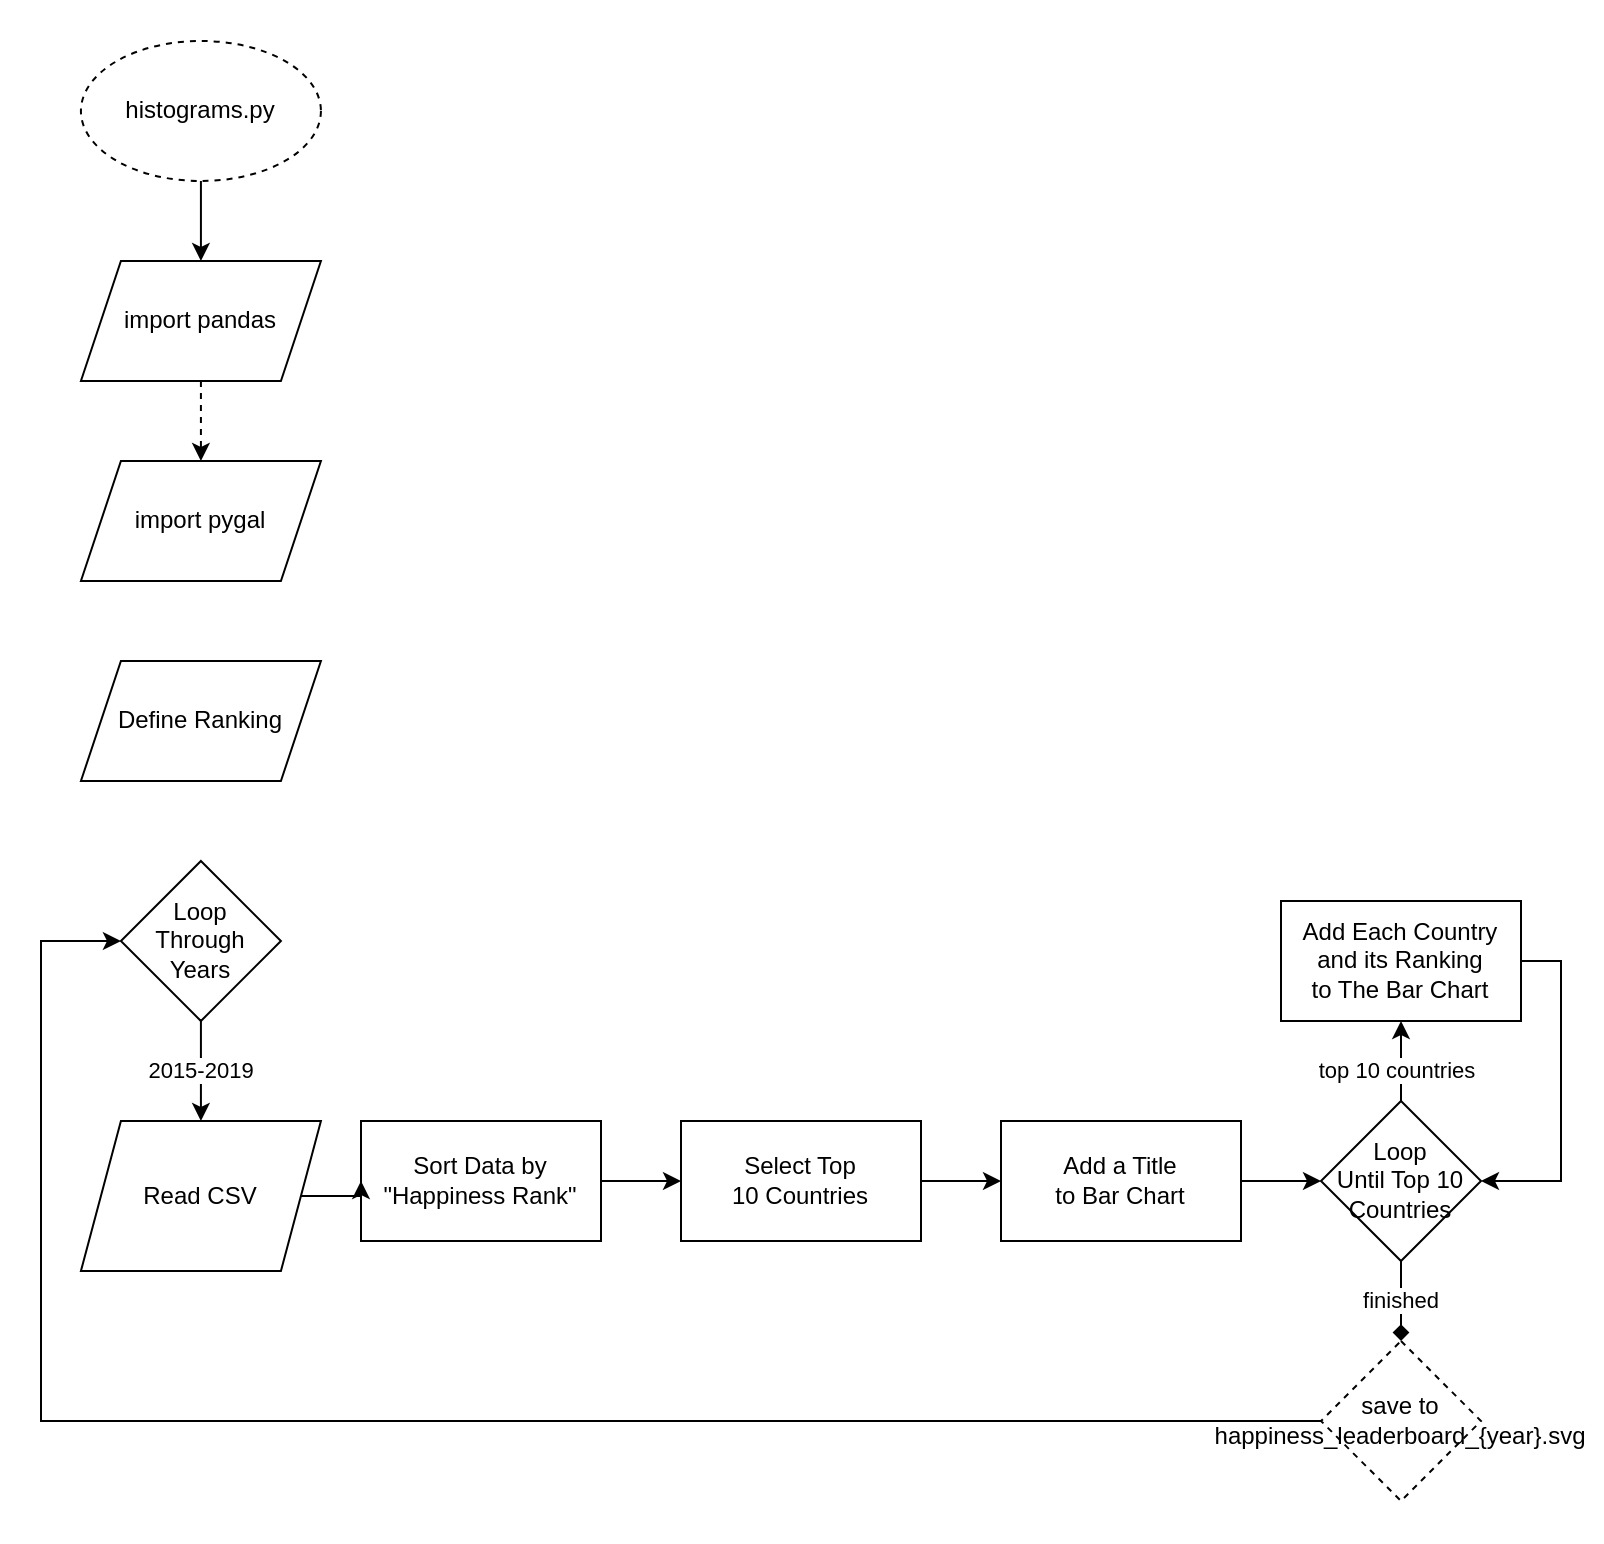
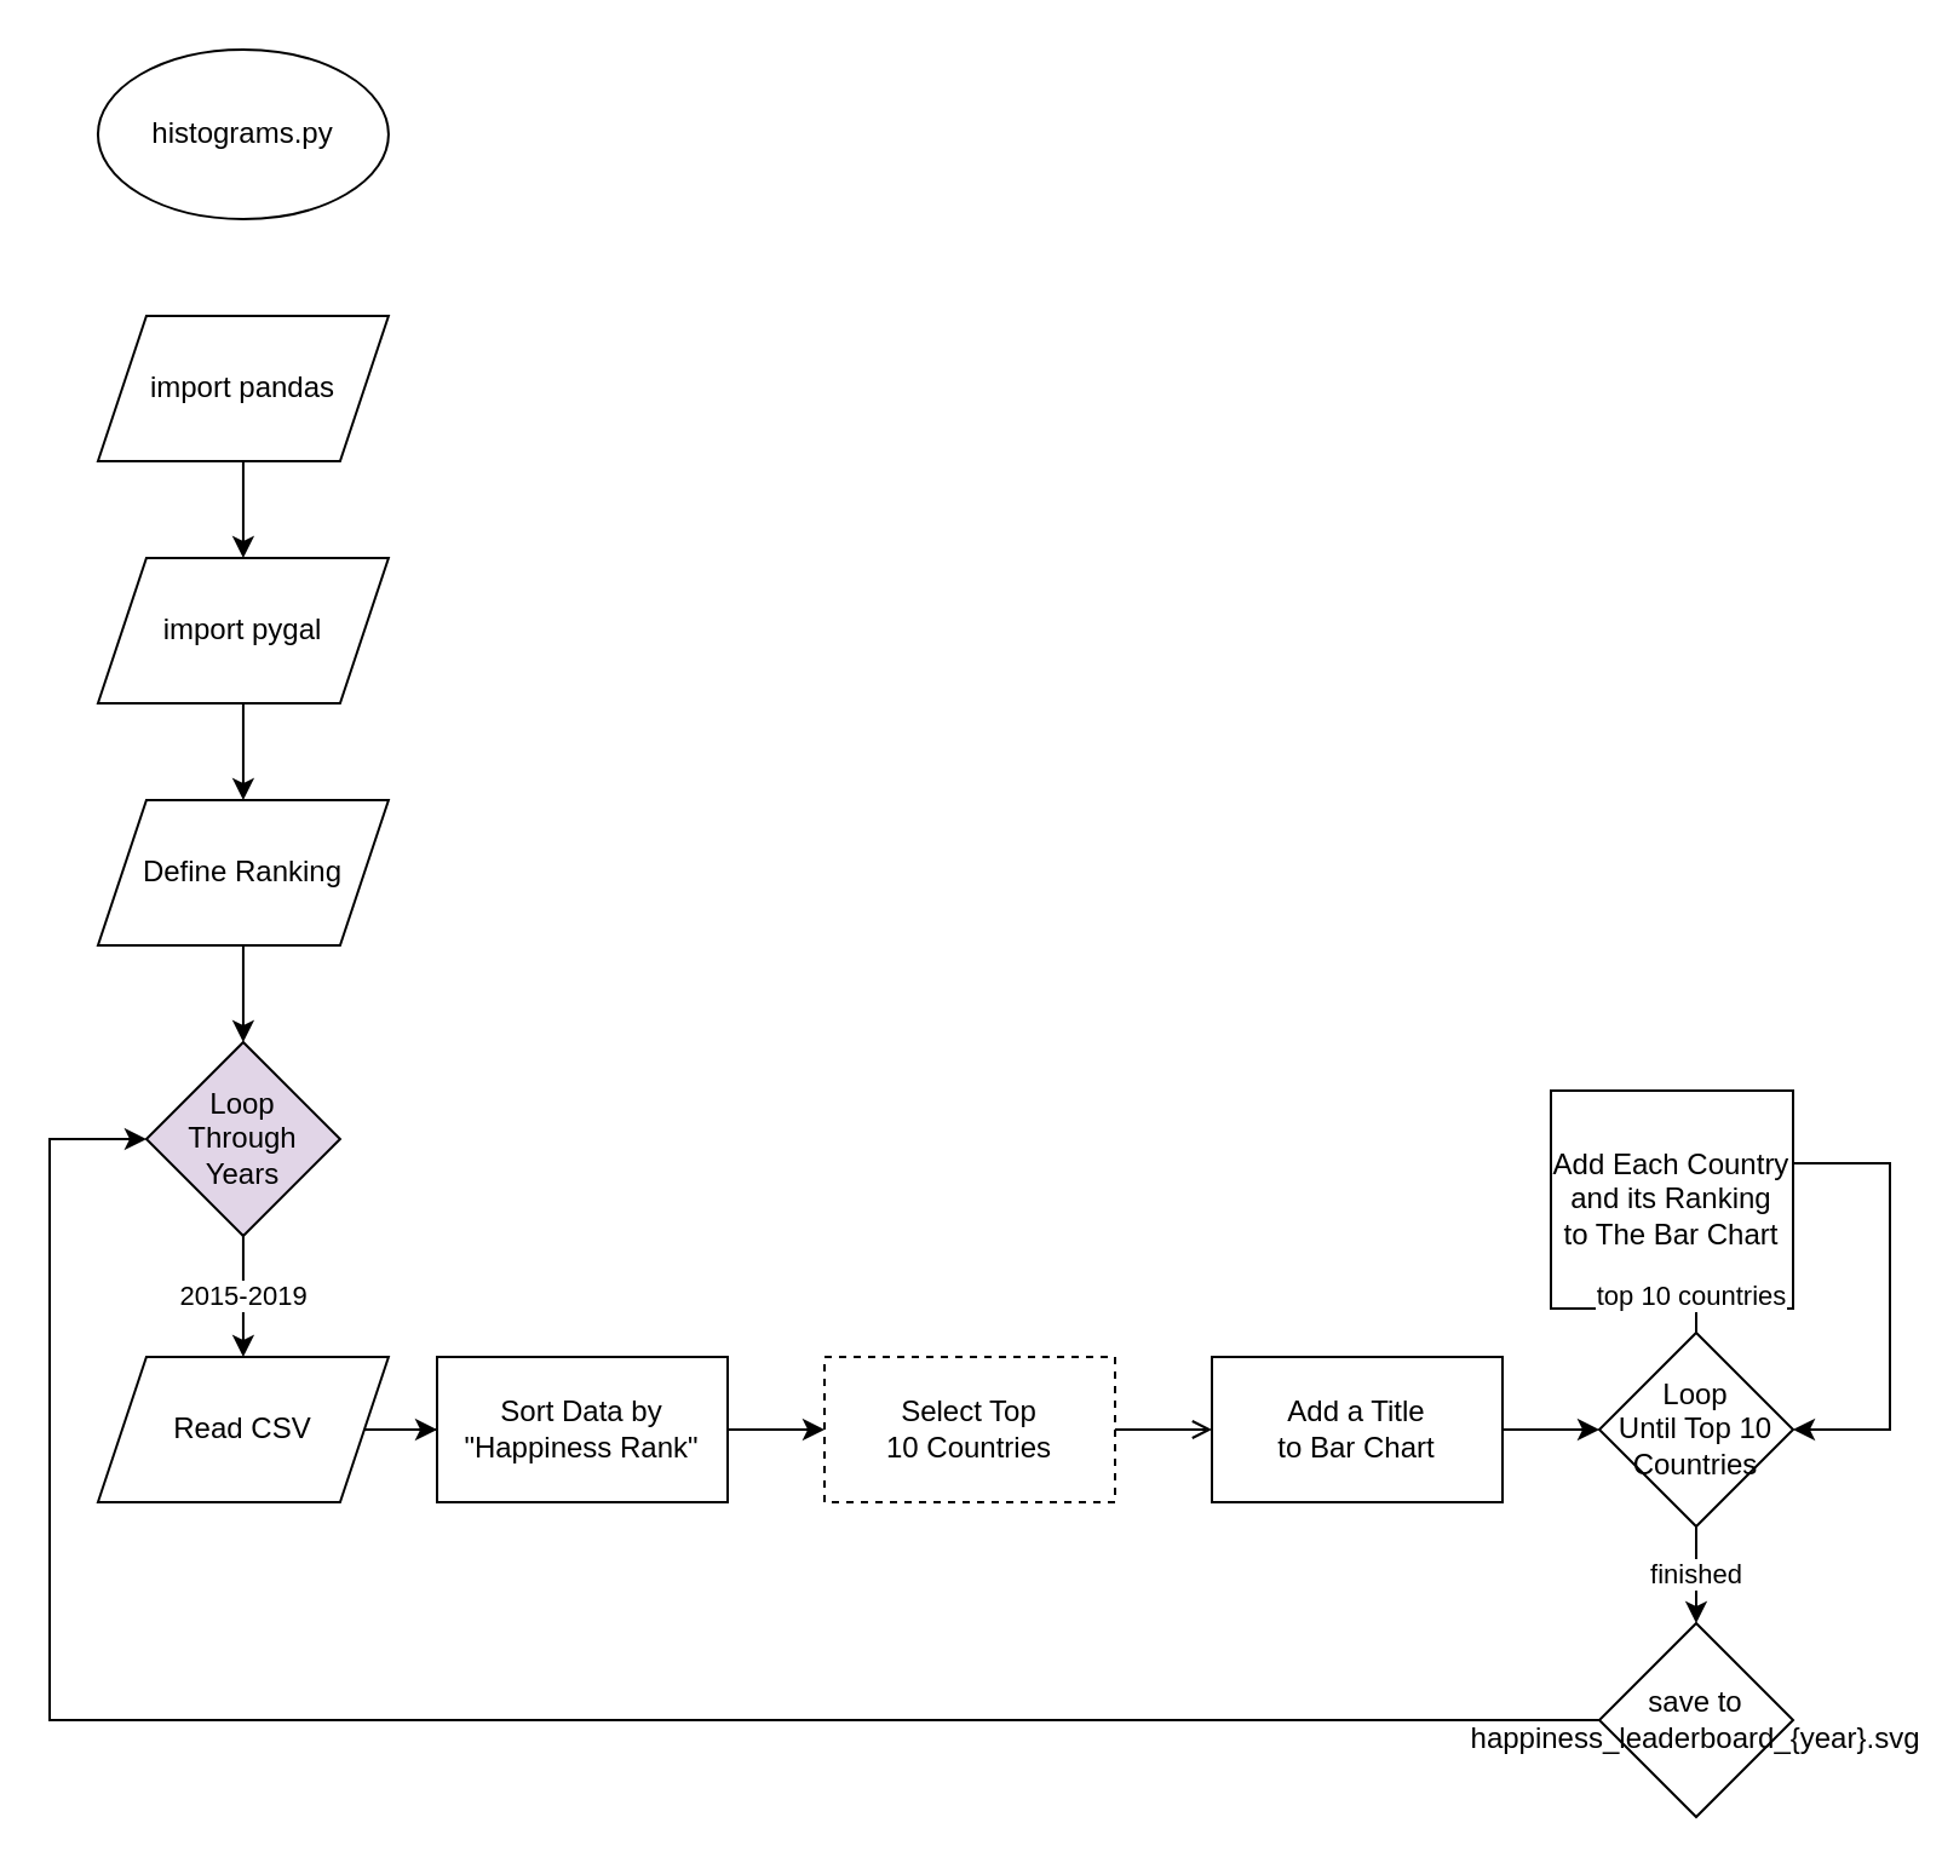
  <mxCell id="0" />
  <mxCell id="1" parent="0" />
- <mxCell id="2" style="edgeStyle=orthogonalEdgeStyle;rounded=0;orthogonalLoop=1;jettySize=auto;html=1;" edge="1" parent="1" source="3" target="11"><mxGeometry relative="1" as="geometry" /></mxCell>
- <mxCell id="3" value="&lt;p&gt;histograms.py&lt;/p&gt;" style="ellipse;whiteSpace=wrap;html=1;dashed=1;" vertex="1" parent="1"><mxGeometry x="39.96" y="20" width="120" height="70" as="geometry" /></mxCell>
+ <mxCell id="3" value="&lt;p&gt;histograms.py&lt;/p&gt;" style="ellipse;whiteSpace=wrap;html=1;" vertex="1" parent="1"><mxGeometry x="39.96" y="20" width="120" height="70" as="geometry" /></mxCell>
+ <mxCell id="4" style="edgeStyle=orthogonalEdgeStyle;rounded=0;orthogonalLoop=1;jettySize=auto;html=1;entryX=0.5;entryY=0;entryDx=0;entryDy=0;" edge="1" parent="1" source="5" target="9"><mxGeometry relative="1" as="geometry" /></mxCell>
  <mxCell id="5" value="import pygal" style="shape=parallelogram;perimeter=parallelogramPerimeter;whiteSpace=wrap;html=1;fixedSize=1;" vertex="1" parent="1"><mxGeometry x="39.96" y="230" width="120" height="60" as="geometry" /></mxCell>
  <mxCell id="6" value="2015-2019" style="edgeStyle=orthogonalEdgeStyle;rounded=0;orthogonalLoop=1;jettySize=auto;html=1;entryX=0.5;entryY=0;entryDx=0;entryDy=0;" edge="1" parent="1" source="7" target="23"><mxGeometry relative="1" as="geometry"><mxPoint x="99.96" y="550" as="targetPoint" /></mxGeometry></mxCell>
- <mxCell id="7" value="Loop&lt;div&gt;Through&lt;br&gt;Years&lt;/div&gt;" style="rhombus;whiteSpace=wrap;html=1;" vertex="1" parent="1"><mxGeometry x="59.96" y="430" width="80" height="80" as="geometry" /></mxCell>
+ <mxCell id="7" value="Loop&lt;div&gt;Through&lt;br&gt;Years&lt;/div&gt;" style="rhombus;whiteSpace=wrap;html=1;fillColor=#e1d5e7;" vertex="1" parent="1"><mxGeometry x="59.96" y="430" width="80" height="80" as="geometry" /></mxCell>
+ <mxCell id="8" style="edgeStyle=orthogonalEdgeStyle;rounded=0;orthogonalLoop=1;jettySize=auto;html=1;entryX=0.5;entryY=0;entryDx=0;entryDy=0;" edge="1" parent="1" source="9" target="7"><mxGeometry relative="1" as="geometry" /></mxCell>
  <mxCell id="9" value="Define Ranking" style="shape=parallelogram;perimeter=parallelogramPerimeter;whiteSpace=wrap;html=1;fixedSize=1;" vertex="1" parent="1"><mxGeometry x="39.96" y="330" width="120" height="60" as="geometry" /></mxCell>
- <mxCell id="10" style="edgeStyle=orthogonalEdgeStyle;rounded=0;orthogonalLoop=1;jettySize=auto;html=1;entryX=0.5;entryY=0;entryDx=0;entryDy=0;dashed=1;" edge="1" parent="1" source="11" target="5"><mxGeometry relative="1" as="geometry" /></mxCell>
+ <mxCell id="10" style="edgeStyle=orthogonalEdgeStyle;rounded=0;orthogonalLoop=1;jettySize=auto;html=1;entryX=0.5;entryY=0;entryDx=0;entryDy=0;" edge="1" parent="1" source="11" target="5"><mxGeometry relative="1" as="geometry" /></mxCell>
  <mxCell id="11" value="&lt;font face=&quot;Helvetica&quot;&gt;import pandas&lt;/font&gt;" style="shape=parallelogram;perimeter=parallelogramPerimeter;whiteSpace=wrap;html=1;fixedSize=1;" vertex="1" parent="1"><mxGeometry x="39.96" y="130" width="120" height="60" as="geometry" /></mxCell>
  <mxCell id="12" style="edgeStyle=orthogonalEdgeStyle;rounded=0;orthogonalLoop=1;jettySize=auto;html=1;" edge="1" parent="1" source="13" target="15"><mxGeometry relative="1" as="geometry" /></mxCell>
  <mxCell id="13" value="Sort Data by&lt;div&gt;&quot;Happiness Rank&quot;&lt;/div&gt;" style="rounded=0;whiteSpace=wrap;html=1;" vertex="1" parent="1"><mxGeometry x="180" y="560" width="120" height="60" as="geometry" /></mxCell>
- <mxCell id="14" style="edgeStyle=orthogonalEdgeStyle;rounded=0;orthogonalLoop=1;jettySize=auto;html=1;" edge="1" parent="1" source="15" target="17"><mxGeometry relative="1" as="geometry" /></mxCell>
- <mxCell id="15" value="Select Top&lt;div&gt;10 Countries&lt;/div&gt;" style="rounded=0;whiteSpace=wrap;html=1;" vertex="1" parent="1"><mxGeometry x="340" y="560" width="120" height="60" as="geometry" /></mxCell>
+ <mxCell id="14" style="edgeStyle=orthogonalEdgeStyle;rounded=0;orthogonalLoop=1;jettySize=auto;html=1;endArrow=open;" edge="1" parent="1" source="15" target="17"><mxGeometry relative="1" as="geometry" /></mxCell>
+ <mxCell id="15" value="Select Top&lt;div&gt;10 Countries&lt;/div&gt;" style="rounded=0;whiteSpace=wrap;html=1;dashed=1;" vertex="1" parent="1"><mxGeometry x="340" y="560" width="120" height="60" as="geometry" /></mxCell>
  <mxCell id="16" style="edgeStyle=orthogonalEdgeStyle;rounded=0;orthogonalLoop=1;jettySize=auto;html=1;entryX=0;entryY=0.5;entryDx=0;entryDy=0;" edge="1" parent="1" source="17"><mxGeometry relative="1" as="geometry"><mxPoint x="660" y="590" as="targetPoint" /></mxGeometry></mxCell>
  <mxCell id="17" value="Add a Title&lt;br&gt;to Bar Chart" style="rounded=0;whiteSpace=wrap;html=1;" vertex="1" parent="1"><mxGeometry x="500" y="560" width="120" height="60" as="geometry" /></mxCell>
  <mxCell id="18" style="edgeStyle=orthogonalEdgeStyle;rounded=0;orthogonalLoop=1;jettySize=auto;html=1;entryX=1;entryY=0.5;entryDx=0;entryDy=0;" edge="1" parent="1" source="19" target="27"><mxGeometry relative="1" as="geometry"><Array as="points"><mxPoint x="780" y="480" /><mxPoint x="780" y="590" /></Array></mxGeometry></mxCell>
- <mxCell id="19" value="Add Each Country&lt;div&gt;and its Ranking&lt;/div&gt;&lt;div&gt;to The Bar Chart&lt;/div&gt;" style="rounded=0;whiteSpace=wrap;html=1;" vertex="1" parent="1"><mxGeometry x="640" y="450" width="120" height="60" as="geometry" /></mxCell>
+ <mxCell id="19" value="Add Each Country&lt;div&gt;and its Ranking&lt;/div&gt;&lt;div&gt;to The Bar Chart&lt;/div&gt;" style="rounded=0;whiteSpace=wrap;html=1;" vertex="1" parent="1"><mxGeometry x="640" y="450" width="100" height="90" as="geometry" /></mxCell>
  <mxCell id="20" style="edgeStyle=orthogonalEdgeStyle;rounded=0;orthogonalLoop=1;jettySize=auto;html=1;entryX=0;entryY=0.5;entryDx=0;entryDy=0;" edge="1" parent="1" source="21" target="7"><mxGeometry relative="1" as="geometry"><Array as="points"><mxPoint x="20" y="710" /><mxPoint x="20" y="470" /></Array></mxGeometry></mxCell>
- <mxCell id="21" value="save to&lt;div&gt;happiness_leaderboard_{year}.svg&lt;/div&gt;" style="rhombus;whiteSpace=wrap;html=1;dashed=1;" vertex="1" parent="1"><mxGeometry x="660" y="670" width="80" height="80" as="geometry" /></mxCell>
+ <mxCell id="21" value="save to&lt;div&gt;happiness_leaderboard_{year}.svg&lt;/div&gt;" style="rhombus;whiteSpace=wrap;html=1;" vertex="1" parent="1"><mxGeometry x="660" y="670" width="80" height="80" as="geometry" /></mxCell>
  <mxCell id="22" style="edgeStyle=orthogonalEdgeStyle;rounded=0;orthogonalLoop=1;jettySize=auto;html=1;" edge="1" parent="1" source="23" target="13"><mxGeometry relative="1" as="geometry" /></mxCell>
- <mxCell id="23" value="Read CSV" style="shape=parallelogram;perimeter=parallelogramPerimeter;whiteSpace=wrap;html=1;fixedSize=1;" vertex="1" parent="1"><mxGeometry x="39.96" y="560" width="120" height="75" as="geometry" /></mxCell>
+ <mxCell id="23" value="Read CSV" style="shape=parallelogram;perimeter=parallelogramPerimeter;whiteSpace=wrap;html=1;fixedSize=1;" vertex="1" parent="1"><mxGeometry x="39.96" y="560" width="120" height="60" as="geometry" /></mxCell>
  <mxCell id="24" style="edgeStyle=orthogonalEdgeStyle;rounded=0;orthogonalLoop=1;jettySize=auto;html=1;" edge="1" parent="1" source="27" target="19"><mxGeometry relative="1" as="geometry" /></mxCell>
  <mxCell id="25" value="top 10 countries" style="edgeLabel;html=1;align=center;verticalAlign=middle;resizable=0;points=[];" vertex="1" connectable="0" parent="24"><mxGeometry x="-0.208" y="3" relative="1" as="geometry"><mxPoint as="offset" /></mxGeometry></mxCell>
- <mxCell id="26" value="finished" style="edgeStyle=orthogonalEdgeStyle;rounded=0;orthogonalLoop=1;jettySize=auto;html=1;endArrow=diamond;" edge="1" parent="1" source="27" target="21"><mxGeometry relative="1" as="geometry" /></mxCell>
+ <mxCell id="26" value="finished" style="edgeStyle=orthogonalEdgeStyle;rounded=0;orthogonalLoop=1;jettySize=auto;html=1;" edge="1" parent="1" source="27" target="21"><mxGeometry relative="1" as="geometry" /></mxCell>
  <mxCell id="27" value="Loop&lt;div&gt;Until Top 10&lt;/div&gt;&lt;div&gt;Countries&lt;/div&gt;" style="rhombus;whiteSpace=wrap;html=1;" vertex="1" parent="1"><mxGeometry x="660" y="550" width="80" height="80" as="geometry" /></mxCell>
